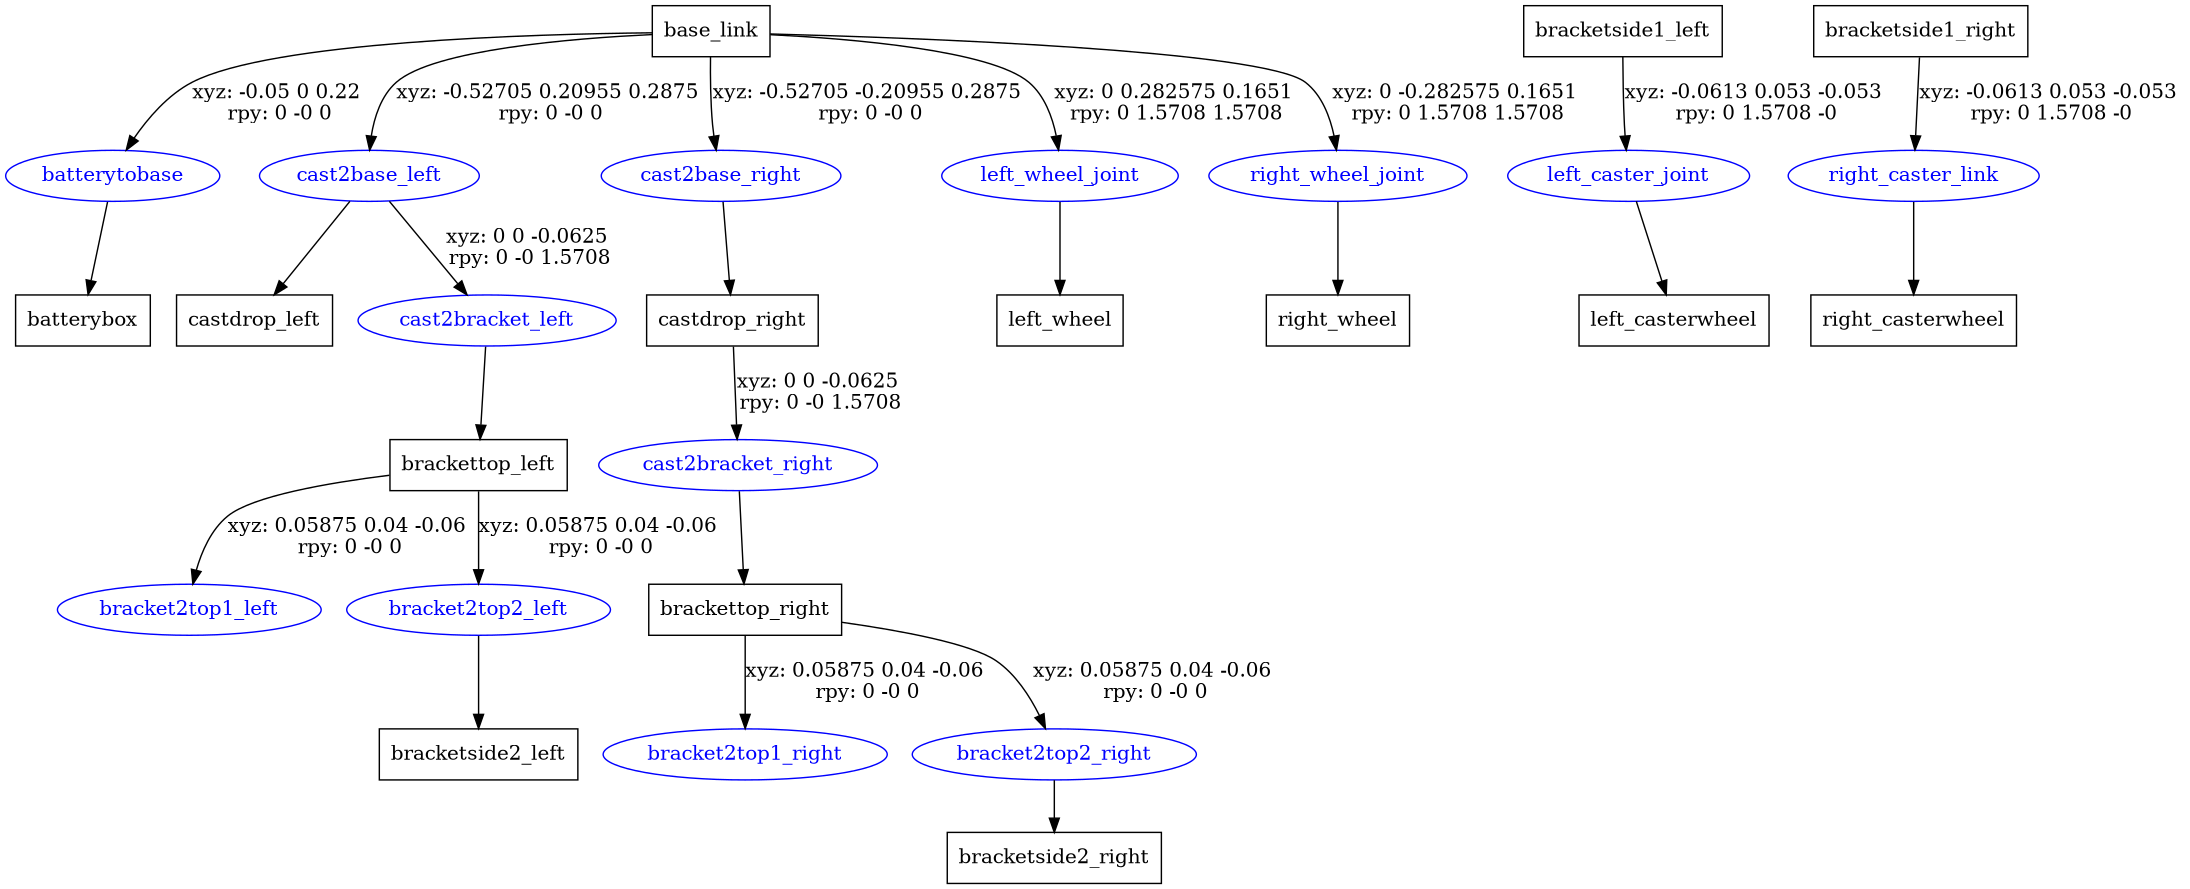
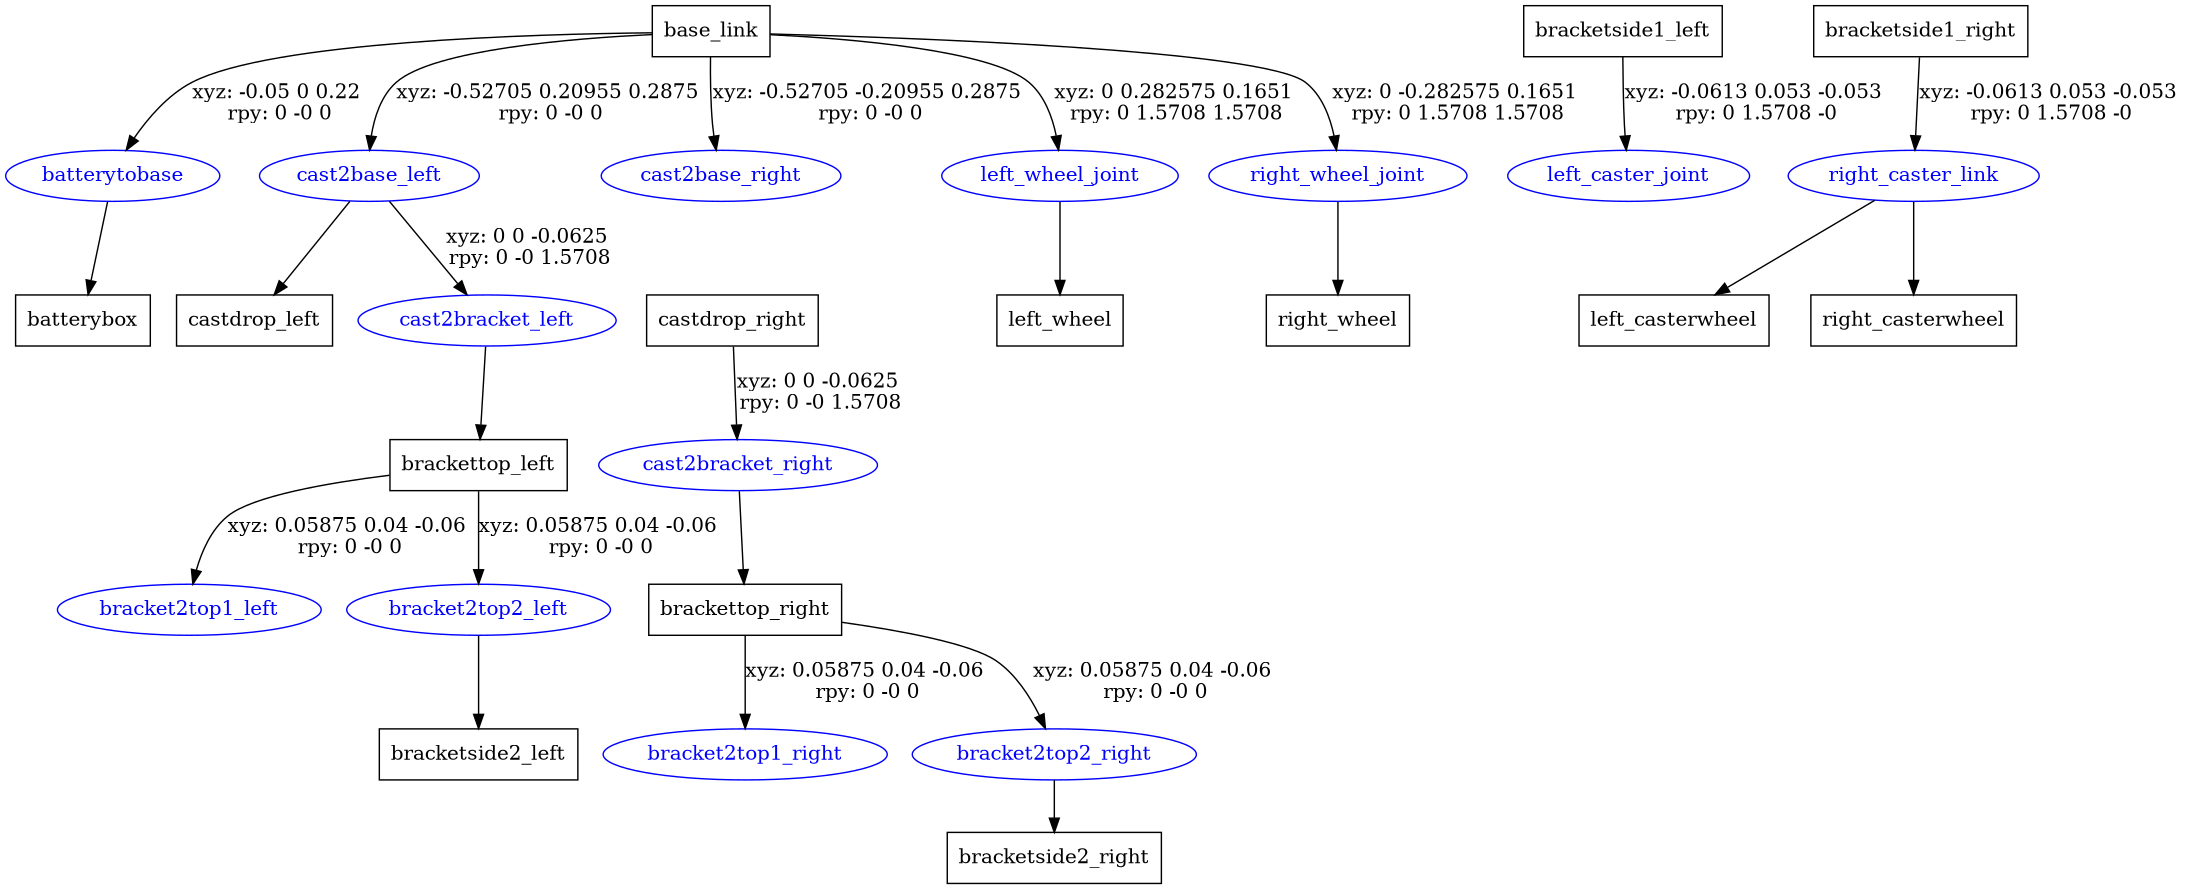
  digraph {
    node [shape=box]
    n1 [label=base_link]
    batterytobase [color=blue fontcolor=blue shape=ellipse]
    cast2base_left [color=blue fontcolor=blue shape=ellipse]
    cast2base_right [color=blue fontcolor=blue shape=ellipse]
    left_wheel_joint [color=blue fontcolor=blue shape=ellipse]
    right_wheel_joint [color=blue fontcolor=blue shape=ellipse]
    n7 [label=batterybox]
    n8 [label=castdrop_left]
    cast2bracket_left [color=blue fontcolor=blue shape=ellipse]
    n10 [label=castdrop_right]
    n11 [label=left_wheel]
    n12 [label=right_wheel]
    n13 [label=brackettop_left]
    bracket2top1_left [color=blue fontcolor=blue shape=ellipse]
    bracket2top2_left [color=blue fontcolor=blue shape=ellipse]
    n16 [label=bracketside2_left]
    n17 [label=bracketside1_left]
    left_caster_joint [color=blue fontcolor=blue shape=ellipse]
    n19 [label=left_casterwheel]
    cast2bracket_right [color=blue fontcolor=blue shape=ellipse]
    n21 [label=brackettop_right]
    bracket2top1_right [color=blue fontcolor=blue shape=ellipse]
    bracket2top2_right [color=blue fontcolor=blue shape=ellipse]
    n24 [label=bracketside2_right]
    n25 [label=bracketside1_right]
    n26 [color=blue fontcolor=blue label=right_caster_link shape=ellipse]
    n27 [label=right_casterwheel]
    n1 -> batterytobase [label="xyz: -0.05 0 0.22 \nrpy: 0 -0 0"]
    n1 -> cast2base_left [label="xyz: -0.52705 0.20955 0.2875 \nrpy: 0 -0 0"]
    n1 -> cast2base_right [label="xyz: -0.52705 -0.20955 0.2875 \nrpy: 0 -0 0"]
    n1 -> left_wheel_joint [label="xyz: 0 0.282575 0.1651 \nrpy: 0 1.5708 1.5708"]
    n1 -> right_wheel_joint [label="xyz: 0 -0.282575 0.1651 \nrpy: 0 1.5708 1.5708"]
    batterytobase -> n7
    cast2base_left -> n8
    cast2base_left -> cast2bracket_left [label="xyz: 0 0 -0.0625 \nrpy: 0 -0 1.5708"]
-   cast2base_right -> n10
    left_wheel_joint -> n11
    right_wheel_joint -> n12
    cast2bracket_left -> n13
    n10 -> cast2bracket_right [label="xyz: 0 0 -0.0625 \nrpy: 0 -0 1.5708"]
    n13 -> bracket2top1_left [label="xyz: 0.05875 0.04 -0.06 \nrpy: 0 -0 0"]
    n13 -> bracket2top2_left [label="xyz: 0.05875 0.04 -0.06 \nrpy: 0 -0 0"]
    bracket2top2_left -> n16
    n17 -> left_caster_joint [label="xyz: -0.0613 0.053 -0.053 \nrpy: 0 1.5708 -0"]
-   left_caster_joint -> n19
+   n26 -> n19
    cast2bracket_right -> n21
    n21 -> bracket2top1_right [label="xyz: 0.05875 0.04 -0.06 \nrpy: 0 -0 0"]
    n21 -> bracket2top2_right [label="xyz: 0.05875 0.04 -0.06 \nrpy: 0 -0 0"]
    bracket2top2_right -> n24
    n25 -> n26 [label="xyz: -0.0613 0.053 -0.053 \nrpy: 0 1.5708 -0"]
    n26 -> n27
  }
